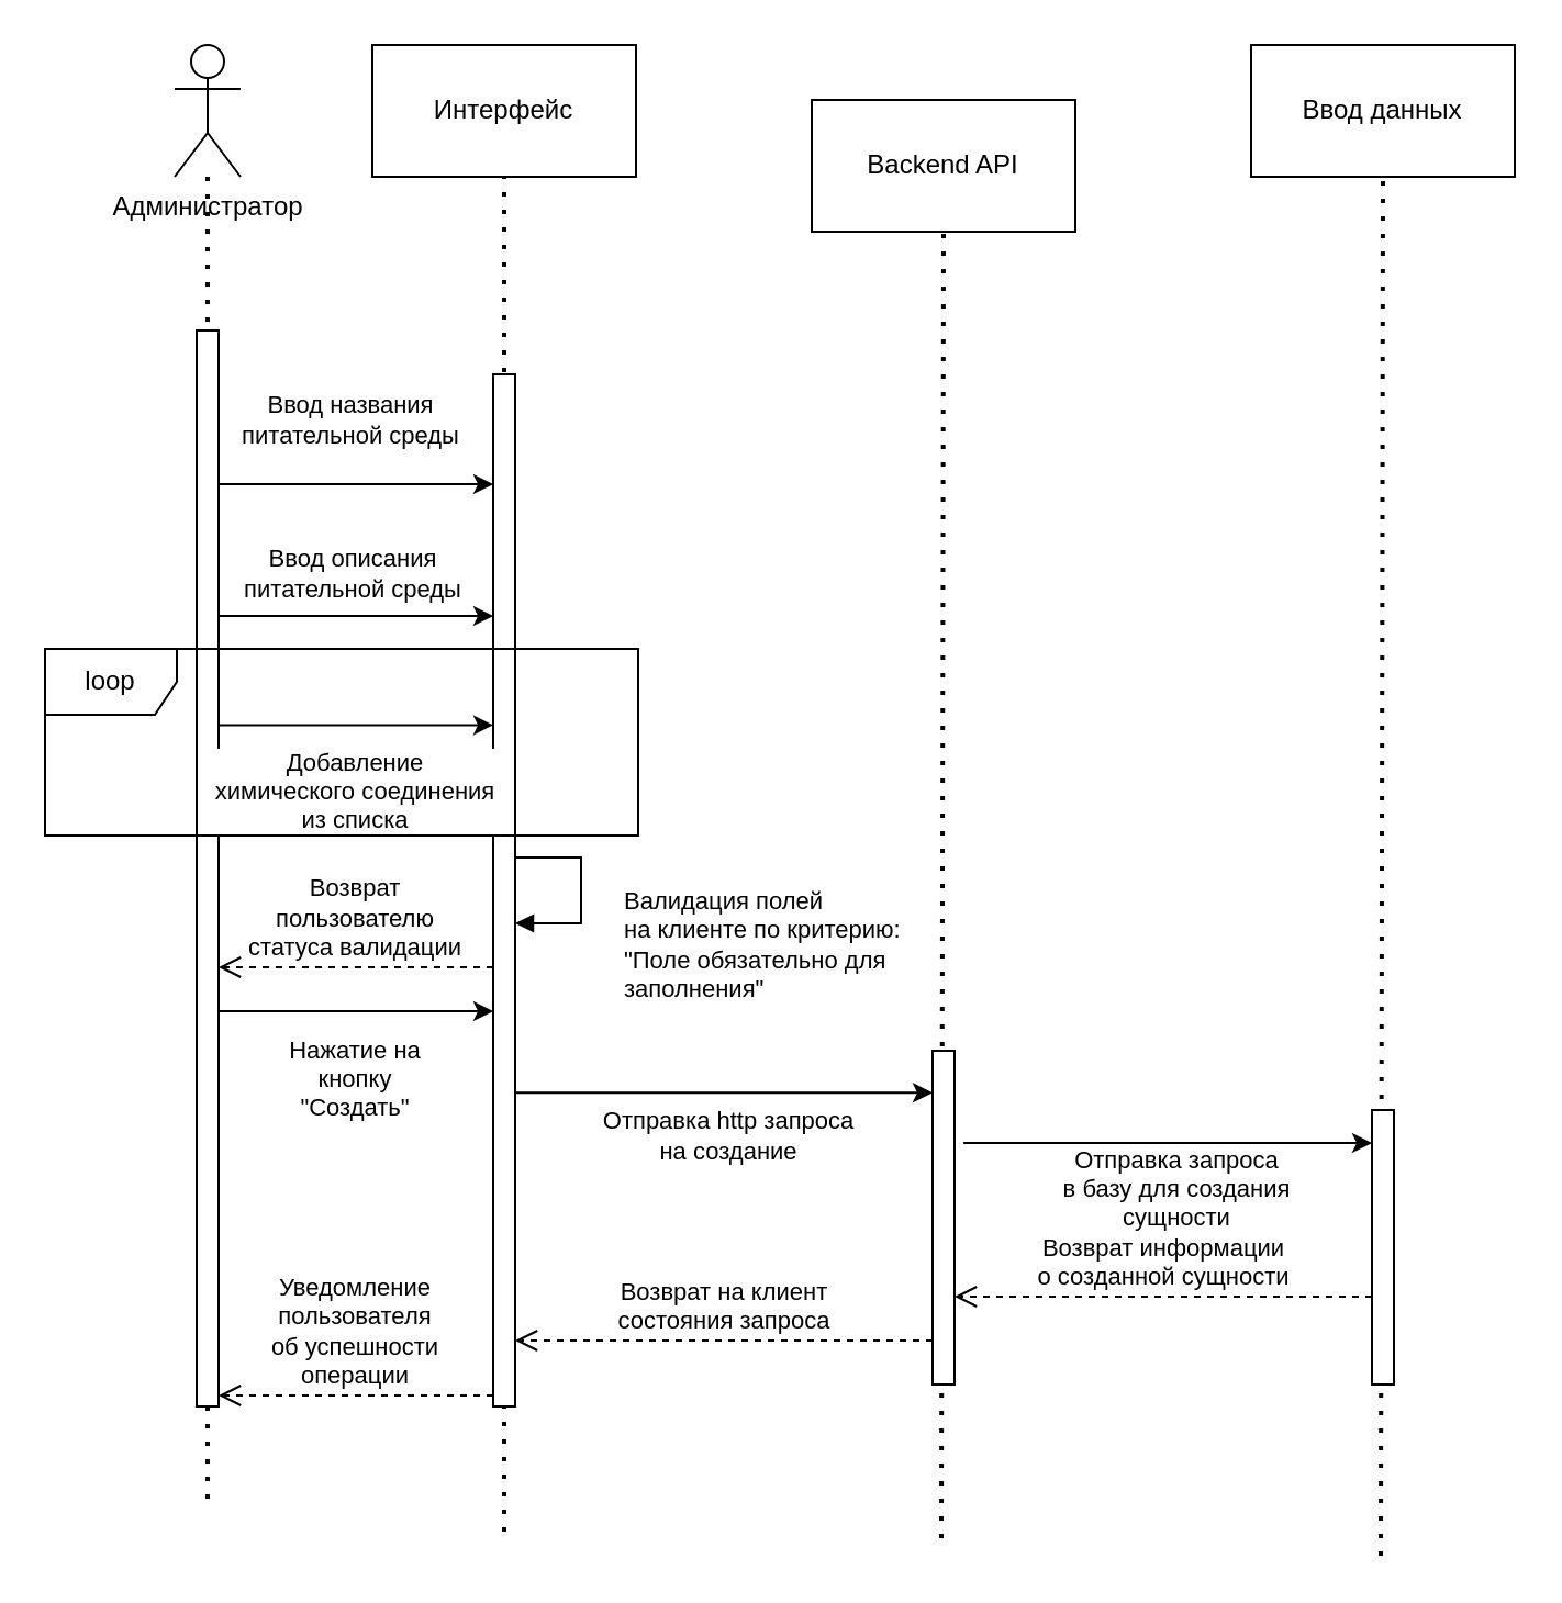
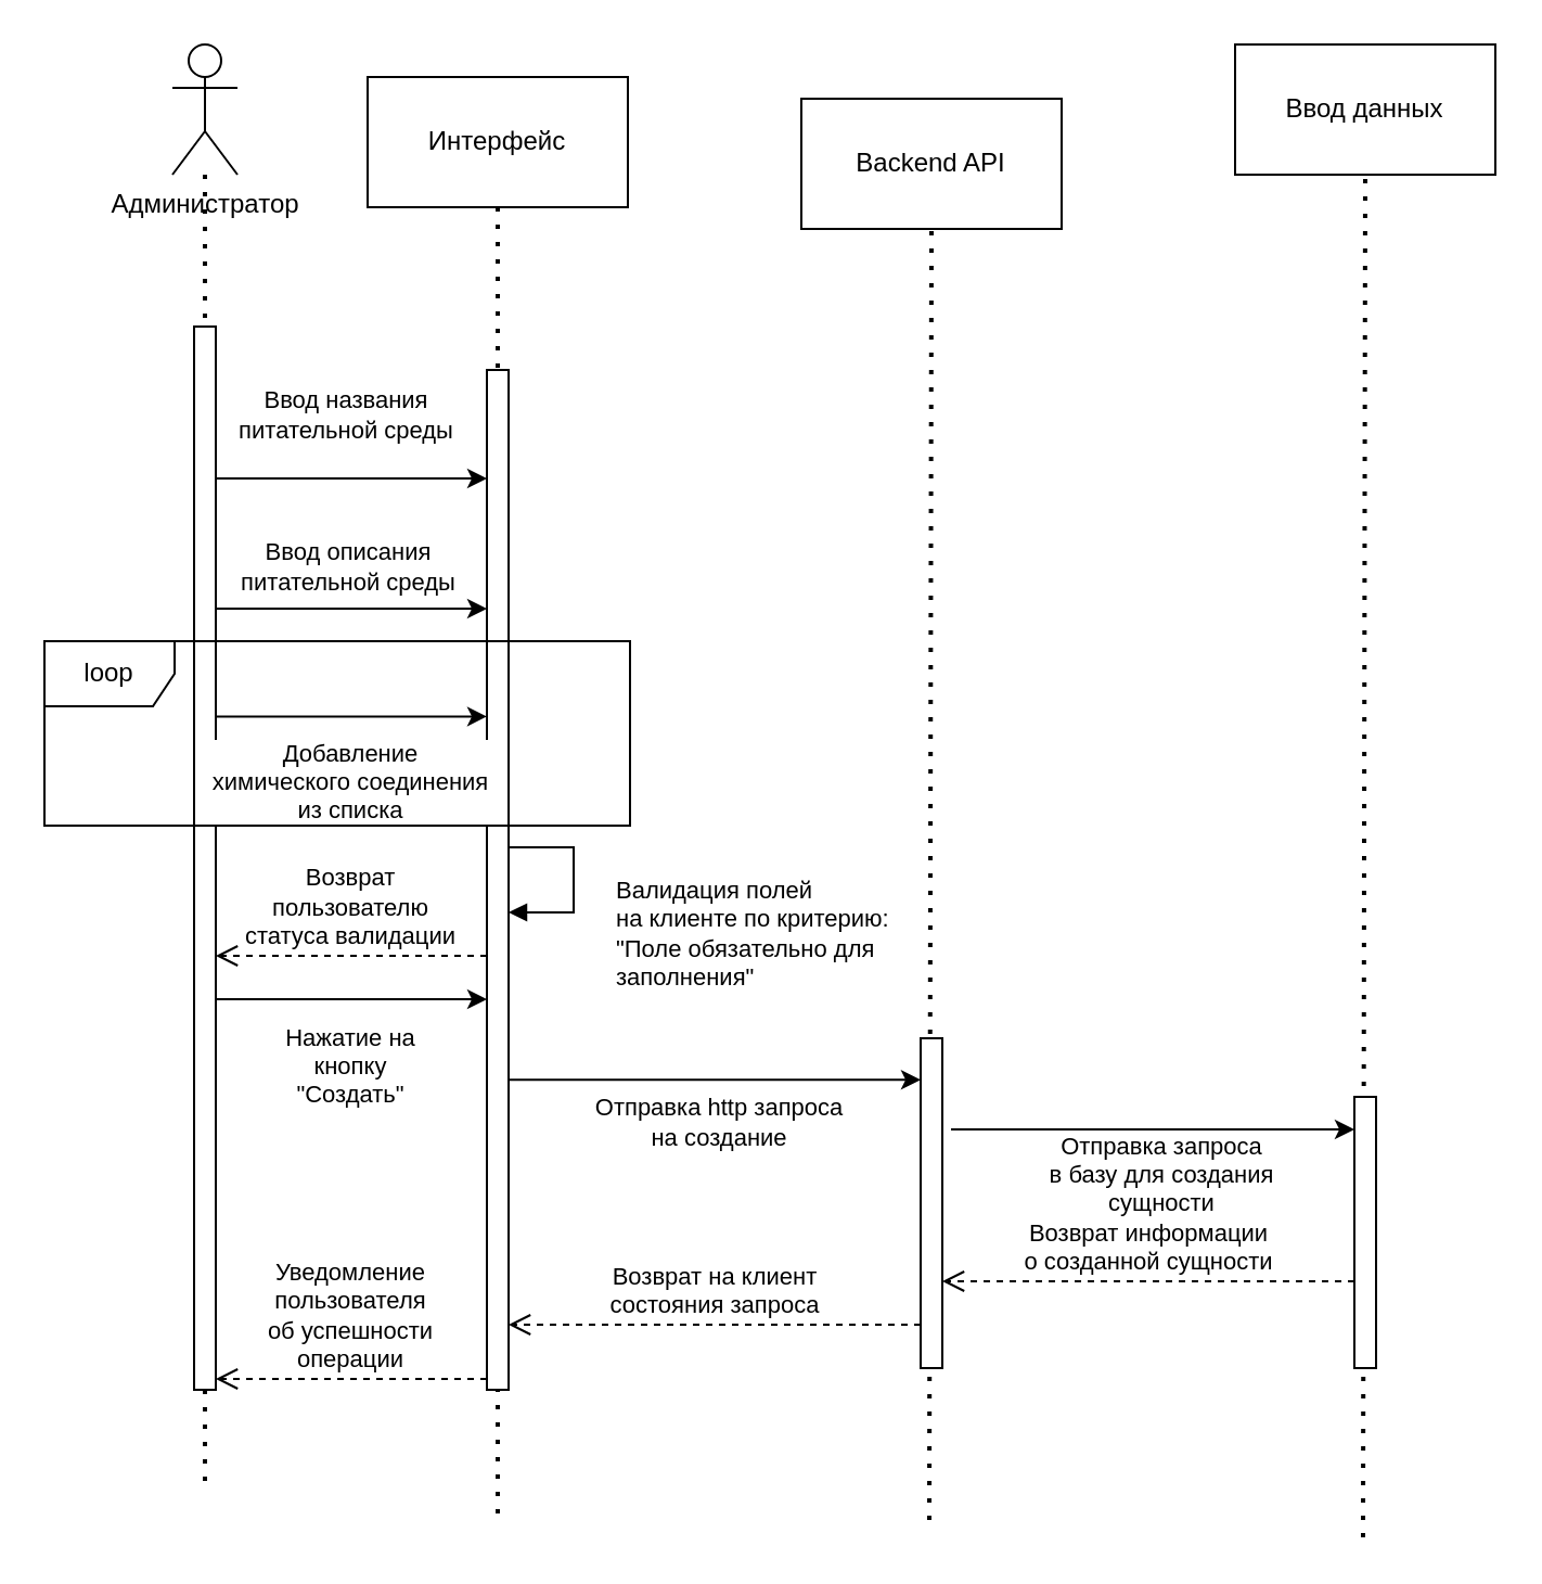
  <mxCell id="0" />
  <mxCell id="1" parent="0" />
  <mxCell id="2" value="" style="endArrow=none;dashed=1;html=1;dashPattern=1 3;strokeWidth=2;rounded=0;" edge="1" parent="1" source="6"><mxGeometry width="50" height="50" relative="1" as="geometry"><mxPoint x="229" y="300" as="sourcePoint" /><mxPoint x="94" y="687" as="targetPoint" /></mxGeometry></mxCell>
  <mxCell id="3" value="" style="endArrow=none;dashed=1;html=1;dashPattern=1 3;strokeWidth=2;rounded=0;entryX=0.5;entryY=1;entryDx=0;entryDy=0;" edge="1" parent="1" target="7"><mxGeometry width="50" height="50" relative="1" as="geometry"><mxPoint x="229" y="697" as="sourcePoint" /><mxPoint x="279" y="250" as="targetPoint" /></mxGeometry></mxCell>
  <mxCell id="4" value="" style="endArrow=none;dashed=1;html=1;dashPattern=1 3;strokeWidth=2;rounded=0;entryX=0.5;entryY=1;entryDx=0;entryDy=0;" edge="1" parent="1" target="10"><mxGeometry width="50" height="50" relative="1" as="geometry"><mxPoint x="428" y="700" as="sourcePoint" /><mxPoint x="279" y="250" as="targetPoint" /></mxGeometry></mxCell>
  <mxCell id="5" value="" style="endArrow=none;dashed=1;html=1;dashPattern=1 3;strokeWidth=2;rounded=0;entryX=0.5;entryY=1;entryDx=0;entryDy=0;" edge="1" parent="1" target="12"><mxGeometry width="50" height="50" relative="1" as="geometry"><mxPoint x="628" y="708" as="sourcePoint" /><mxPoint x="279" y="250" as="targetPoint" /></mxGeometry></mxCell>
  <mxCell id="6" value="&lt;div&gt;Администратор&lt;/div&gt;" style="shape=umlActor;verticalLabelPosition=bottom;verticalAlign=top;html=1;outlineConnect=0;align=center;horizontal=1;labelPosition=center;" vertex="1" parent="1"><mxGeometry x="79" y="20" width="30" height="60" as="geometry" /></mxCell>
- <mxCell id="7" value="Интерфейс" style="rounded=0;whiteSpace=wrap;html=1;" vertex="1" parent="1"><mxGeometry x="169" y="20" width="120" height="60" as="geometry" /></mxCell>
+ <mxCell id="7" value="Интерфейс" style="rounded=0;whiteSpace=wrap;html=1;" vertex="1" parent="1"><mxGeometry x="169" y="35" width="120" height="60" as="geometry" /></mxCell>
  <mxCell id="8" value="" style="html=1;points=[[0,0,0,0,5],[0,1,0,0,-5],[1,0,0,0,5],[1,1,0,0,-5]];perimeter=orthogonalPerimeter;outlineConnect=0;targetShapes=umlLifeline;portConstraint=eastwest;newEdgeStyle={&quot;curved&quot;:0,&quot;rounded&quot;:0};" vertex="1" parent="1"><mxGeometry x="89" y="150" width="10" height="490" as="geometry" /></mxCell>
  <mxCell id="9" value="" style="html=1;points=[[0,0,0,0,5],[0,1,0,0,-5],[1,0,0,0,5],[1,1,0,0,-5]];perimeter=orthogonalPerimeter;outlineConnect=0;targetShapes=umlLifeline;portConstraint=eastwest;newEdgeStyle={&quot;curved&quot;:0,&quot;rounded&quot;:0};" vertex="1" parent="1"><mxGeometry x="224" y="170" width="10" height="470" as="geometry" /></mxCell>
  <mxCell id="10" value="Backend API" style="rounded=0;whiteSpace=wrap;html=1;" vertex="1" parent="1"><mxGeometry x="369" y="45" width="120" height="60" as="geometry" /></mxCell>
  <mxCell id="11" value="" style="html=1;points=[[0,0,0,0,5],[0,1,0,0,-5],[1,0,0,0,5],[1,1,0,0,-5]];perimeter=orthogonalPerimeter;outlineConnect=0;targetShapes=umlLifeline;portConstraint=eastwest;newEdgeStyle={&quot;curved&quot;:0,&quot;rounded&quot;:0};" vertex="1" parent="1"><mxGeometry x="424" y="478" width="10" height="152" as="geometry" /></mxCell>
  <mxCell id="12" value="Ввод данных" style="rounded=0;whiteSpace=wrap;html=1;" vertex="1" parent="1"><mxGeometry x="569" y="20" width="120" height="60" as="geometry" /></mxCell>
  <mxCell id="13" value="" style="html=1;points=[[0,0,0,0,5],[0,1,0,0,-5],[1,0,0,0,5],[1,1,0,0,-5]];perimeter=orthogonalPerimeter;outlineConnect=0;targetShapes=umlLifeline;portConstraint=eastwest;newEdgeStyle={&quot;curved&quot;:0,&quot;rounded&quot;:0};" vertex="1" parent="1"><mxGeometry x="624" y="505" width="10" height="125" as="geometry" /></mxCell>
  <mxCell id="14" value="" style="endArrow=classic;html=1;rounded=0;" edge="1" parent="1"><mxGeometry width="50" height="50" relative="1" as="geometry"><mxPoint x="234" y="497.16" as="sourcePoint" /><mxPoint x="424" y="497.16" as="targetPoint" /></mxGeometry></mxCell>
  <mxCell id="15" value="&lt;div&gt;Отправка http запроса&lt;/div&gt;&lt;div&gt;на создание&lt;br&gt;&lt;/div&gt;" style="edgeLabel;html=1;align=center;verticalAlign=middle;resizable=0;points=[];" vertex="1" connectable="0" parent="14"><mxGeometry x="-0.316" relative="1" as="geometry"><mxPoint x="31" y="19" as="offset" /></mxGeometry></mxCell>
  <mxCell id="16" value="" style="endArrow=classic;html=1;rounded=0;entryX=-0.4;entryY=0.697;entryDx=0;entryDy=0;entryPerimeter=0;" edge="1" parent="1"><mxGeometry width="50" height="50" relative="1" as="geometry"><mxPoint x="438" y="520.001" as="sourcePoint" /><mxPoint x="624" y="520.001" as="targetPoint" /></mxGeometry></mxCell>
  <mxCell id="17" value="&lt;div&gt;Отправка запроса&lt;/div&gt;&lt;div&gt;в базу для создания&lt;br&gt;&lt;/div&gt;&lt;div&gt;сущности&lt;br&gt;&lt;/div&gt;" style="edgeLabel;html=1;align=center;verticalAlign=middle;resizable=0;points=[];" vertex="1" connectable="0" parent="16"><mxGeometry x="0.237" y="-2" relative="1" as="geometry"><mxPoint x="-19" y="18" as="offset" /></mxGeometry></mxCell>
  <mxCell id="18" value="&lt;div&gt;Возврат информации &lt;br&gt;&lt;/div&gt;&lt;div&gt;о созданной сущности&lt;br&gt;&lt;/div&gt;" style="html=1;verticalAlign=bottom;endArrow=open;dashed=1;endSize=8;curved=0;rounded=0;" edge="1" parent="1"><mxGeometry relative="1" as="geometry"><mxPoint x="624" y="590" as="sourcePoint" /><mxPoint x="434" y="590" as="targetPoint" /><Array as="points"><mxPoint x="530" y="590" /></Array></mxGeometry></mxCell>
  <mxCell id="19" value="&lt;div&gt;Возврат на клиент &lt;br&gt;&lt;/div&gt;&lt;div&gt;состояния запроса&lt;br&gt;&lt;/div&gt;" style="html=1;verticalAlign=bottom;endArrow=open;dashed=1;endSize=8;curved=0;rounded=0;" edge="1" parent="1"><mxGeometry relative="1" as="geometry"><mxPoint x="424" y="610" as="sourcePoint" /><mxPoint x="234" y="610" as="targetPoint" /></mxGeometry></mxCell>
  <mxCell id="20" value="&lt;div&gt;Уведомление &lt;br&gt;&lt;/div&gt;&lt;div&gt;пользователя&lt;/div&gt;&lt;div&gt;об успешности &lt;br&gt;&lt;/div&gt;&lt;div&gt;операции&lt;br&gt;&lt;/div&gt;" style="html=1;verticalAlign=bottom;endArrow=open;dashed=1;endSize=8;curved=0;rounded=0;entryX=1;entryY=1;entryDx=0;entryDy=-5;entryPerimeter=0;" edge="1" parent="1" source="9" target="8"><mxGeometry relative="1" as="geometry"><mxPoint x="190" y="533" as="sourcePoint" /><mxPoint x="110" y="533" as="targetPoint" /></mxGeometry></mxCell>
  <mxCell id="21" value="" style="endArrow=classic;html=1;rounded=0;" edge="1" parent="1"><mxGeometry width="50" height="50" relative="1" as="geometry"><mxPoint x="99" y="220" as="sourcePoint" /><mxPoint x="224" y="220" as="targetPoint" /></mxGeometry></mxCell>
  <mxCell id="22" value="&lt;div&gt;Ввод названия&lt;/div&gt;&lt;div&gt;питательной среды&lt;br&gt;&lt;/div&gt;" style="edgeLabel;html=1;align=center;verticalAlign=middle;resizable=0;points=[];" vertex="1" connectable="0" parent="21"><mxGeometry x="-0.056" relative="1" as="geometry"><mxPoint y="-30" as="offset" /></mxGeometry></mxCell>
  <mxCell id="23" value="" style="endArrow=classic;html=1;rounded=0;" edge="1" parent="1"><mxGeometry width="50" height="50" relative="1" as="geometry"><mxPoint x="99" y="280" as="sourcePoint" /><mxPoint x="224" y="280" as="targetPoint" /></mxGeometry></mxCell>
  <mxCell id="24" value="&lt;div&gt;Ввод описания &lt;br&gt;&lt;/div&gt;&lt;div&gt;питательной среды&lt;/div&gt;" style="edgeLabel;html=1;align=center;verticalAlign=middle;resizable=0;points=[];" vertex="1" connectable="0" parent="23"><mxGeometry x="-0.097" y="1" relative="1" as="geometry"><mxPoint x="4" y="-19" as="offset" /></mxGeometry></mxCell>
  <mxCell id="25" value="&lt;div&gt;Валидация полей &lt;br&gt;&lt;/div&gt;&lt;div&gt;на клиенте по критерию:&lt;/div&gt;&lt;div&gt;&quot;Поле обязательно для&lt;/div&gt;&lt;div&gt;заполнения&quot;&lt;br&gt;&lt;/div&gt;" style="html=1;align=left;spacingLeft=2;endArrow=block;rounded=0;edgeStyle=orthogonalEdgeStyle;curved=0;rounded=0;" edge="1" parent="1" target="9"><mxGeometry x="0.538" y="19" relative="1" as="geometry"><mxPoint x="234" y="350" as="sourcePoint" /><Array as="points"><mxPoint x="234" y="390" /><mxPoint x="264" y="390" /><mxPoint x="264" y="420" /></Array><mxPoint x="239" y="380" as="targetPoint" /><mxPoint x="16" y="-9" as="offset" /></mxGeometry></mxCell>
  <mxCell id="26" value="&lt;div&gt;Возврат&lt;/div&gt;&lt;div&gt;пользователю&lt;/div&gt;&lt;div&gt;статуса валидации&lt;br&gt;&lt;/div&gt;" style="html=1;verticalAlign=bottom;endArrow=open;dashed=1;endSize=8;curved=0;rounded=0;" edge="1" parent="1"><mxGeometry relative="1" as="geometry"><mxPoint x="224" y="440" as="sourcePoint" /><mxPoint x="99" y="440" as="targetPoint" /></mxGeometry></mxCell>
  <mxCell id="27" value="" style="endArrow=classic;html=1;rounded=0;" edge="1" parent="1"><mxGeometry width="50" height="50" relative="1" as="geometry"><mxPoint x="99" y="460" as="sourcePoint" /><mxPoint x="224" y="460" as="targetPoint" /></mxGeometry></mxCell>
  <mxCell id="28" value="&lt;div&gt;Нажатие на&lt;/div&gt;&lt;div&gt;кнопку&lt;/div&gt;&lt;div&gt;&quot;Создать&quot;&lt;br&gt;&lt;/div&gt;" style="edgeLabel;html=1;align=center;verticalAlign=middle;resizable=0;points=[];" vertex="1" connectable="0" parent="27"><mxGeometry x="0.187" y="-2" relative="1" as="geometry"><mxPoint x="-13" y="28" as="offset" /></mxGeometry></mxCell>
  <mxCell id="29" value="loop" style="shape=umlFrame;whiteSpace=wrap;html=1;pointerEvents=0;" vertex="1" parent="1"><mxGeometry x="20" y="295" width="270" height="85" as="geometry" /></mxCell>
  <mxCell id="30" value="" style="endArrow=classic;html=1;rounded=0;" edge="1" parent="1"><mxGeometry width="50" height="50" relative="1" as="geometry"><mxPoint x="99" y="329.71" as="sourcePoint" /><mxPoint x="224" y="329.71" as="targetPoint" /></mxGeometry></mxCell>
  <mxCell id="31" value="&lt;div&gt;Добавление&lt;/div&gt;&lt;div&gt;химического соединения&lt;/div&gt;&lt;div&gt;из списка&lt;br&gt;&lt;/div&gt;" style="edgeLabel;html=1;align=center;verticalAlign=middle;resizable=0;points=[];" vertex="1" connectable="0" parent="30"><mxGeometry x="-0.298" y="1" relative="1" as="geometry"><mxPoint x="17" y="31" as="offset" /></mxGeometry></mxCell>
